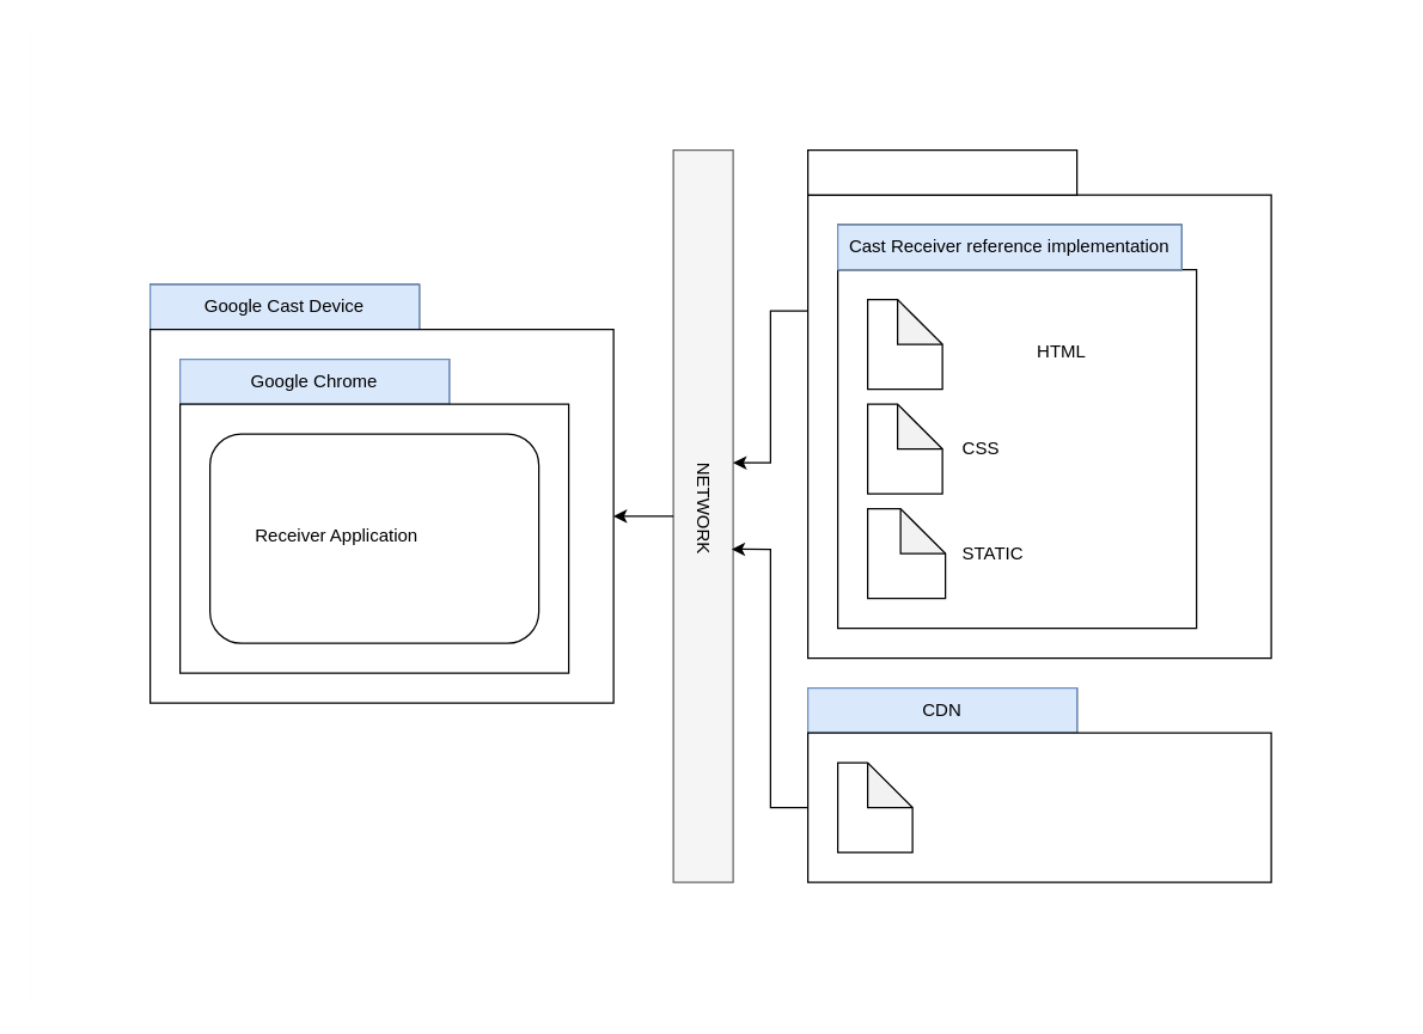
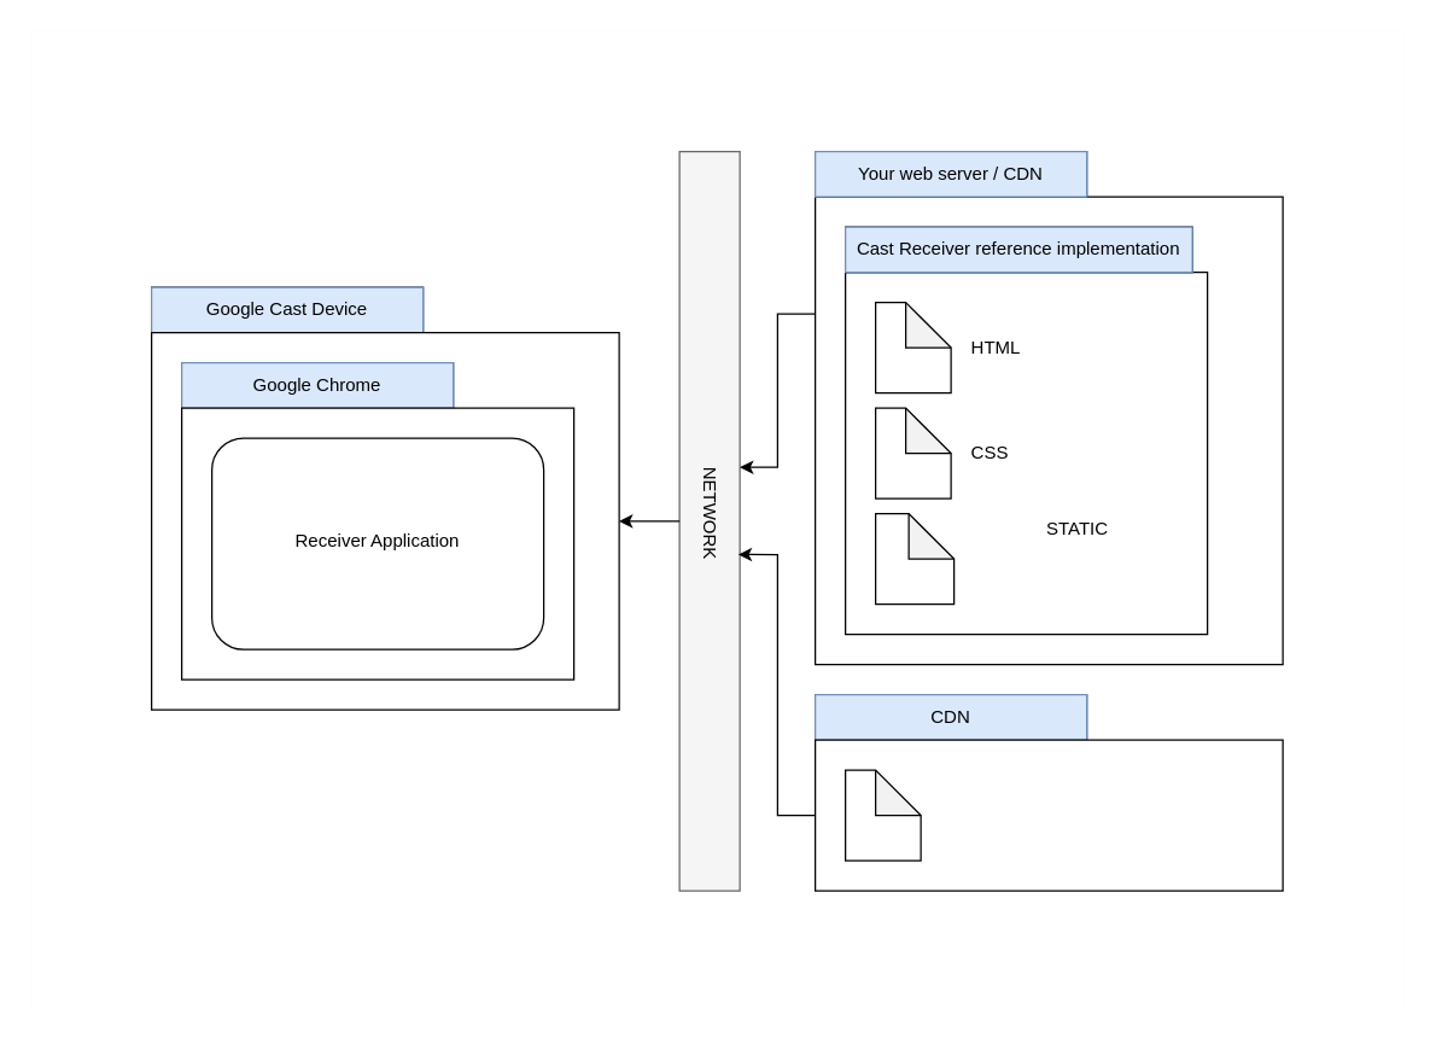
  <mxCell id="0" />
  <mxCell id="1" parent="0" />
  <mxCell id="2" value="" style="group;fillColor=#f5f5f5;strokeColor=none;fontColor=#333333;" vertex="1" connectable="0" parent="1"><mxGeometry width="910" height="650" as="geometry" x="20" y="20" /></mxCell>
  <mxCell id="3" value="" style="rounded=0;whiteSpace=wrap;html=1;strokeColor=none;" parent="2" vertex="1"><mxGeometry width="910" height="650" as="geometry" /></mxCell>
  <mxCell id="4" value="" style="whiteSpace=wrap;html=1;aspect=fixed;" parent="2" vertex="1"><mxGeometry x="520" y="110" width="310" height="310" as="geometry" /></mxCell>
  <mxCell id="5" value="" style="rounded=0;whiteSpace=wrap;html=1;" parent="2" vertex="1"><mxGeometry x="520" y="80" width="180" height="30" as="geometry" /></mxCell>
+ <mxCell id="6" value="Your web server / CDN" style="text;html=1;strokeColor=#6c8ebf;fillColor=#dae8fc;align=center;verticalAlign=middle;whiteSpace=wrap;rounded=0;" parent="2" vertex="1"><mxGeometry x="520" y="80" width="180" height="30" as="geometry" /></mxCell>
  <mxCell id="7" value="" style="rounded=0;whiteSpace=wrap;html=1;" parent="2" vertex="1"><mxGeometry x="520" y="440" width="180" height="30" as="geometry" /></mxCell>
  <mxCell id="8" value="CDN" style="text;html=1;strokeColor=#6c8ebf;fillColor=#dae8fc;align=center;verticalAlign=middle;whiteSpace=wrap;rounded=0;" parent="2" vertex="1"><mxGeometry x="520" y="440" width="180" height="30" as="geometry" /></mxCell>
  <mxCell id="9" value="" style="rounded=0;whiteSpace=wrap;html=1;" parent="2" vertex="1"><mxGeometry x="520" y="470" width="310" height="100" as="geometry" /></mxCell>
  <mxCell id="10" value="" style="rounded=0;whiteSpace=wrap;html=1;fillColor=#f5f5f5;fontColor=#333333;strokeColor=#666666;" parent="2" vertex="1"><mxGeometry x="430" y="80" width="40" height="490" as="geometry" /></mxCell>
  <mxCell id="11" value="" style="edgeStyle=orthogonalEdgeStyle;rounded=0;orthogonalLoop=1;jettySize=auto;html=1;entryX=1;entryY=0.427;entryDx=0;entryDy=0;entryPerimeter=0;exitX=0;exitY=0.25;exitDx=0;exitDy=0;endArrow=classic;endFill=1;startArrow=none;startFill=0;endSize=6;" parent="2" source="4" target="10" edge="1"><mxGeometry relative="1" as="geometry" /></mxCell>
  <mxCell id="12" value="" style="edgeStyle=orthogonalEdgeStyle;rounded=0;orthogonalLoop=1;jettySize=auto;html=1;entryX=0.975;entryY=0.545;entryDx=0;entryDy=0;entryPerimeter=0;endArrow=classic;endFill=1;" parent="2" source="9" target="10" edge="1"><mxGeometry relative="1" as="geometry" /></mxCell>
  <mxCell id="13" value="NETWORK" style="text;html=1;strokeColor=none;fillColor=none;align=center;verticalAlign=middle;whiteSpace=wrap;rounded=0;rotation=90;" parent="2" vertex="1"><mxGeometry x="420" y="305" width="60" height="30" as="geometry" /></mxCell>
  <mxCell id="14" value="" style="rounded=0;whiteSpace=wrap;html=1;" parent="2" vertex="1"><mxGeometry x="80" y="170" width="180" height="30" as="geometry" /></mxCell>
  <mxCell id="15" value="Google Cast Device" style="text;html=1;strokeColor=#6c8ebf;fillColor=#dae8fc;align=center;verticalAlign=middle;whiteSpace=wrap;rounded=0;" parent="2" vertex="1"><mxGeometry x="80" y="170" width="180" height="30" as="geometry" /></mxCell>
  <mxCell id="16" value="" style="edgeStyle=orthogonalEdgeStyle;rounded=0;orthogonalLoop=1;jettySize=auto;html=1;entryX=0;entryY=0.5;entryDx=0;entryDy=0;endArrow=none;endFill=0;startArrow=classic;startFill=1;" parent="2" source="17" target="10" edge="1"><mxGeometry relative="1" as="geometry" /></mxCell>
  <mxCell id="17" value="" style="rounded=0;whiteSpace=wrap;html=1;" parent="2" vertex="1"><mxGeometry x="80" y="200" width="310" height="250" as="geometry" /></mxCell>
  <mxCell id="18" value="" style="rounded=0;whiteSpace=wrap;html=1;" parent="2" vertex="1"><mxGeometry x="100" y="220" width="180" height="30" as="geometry" /></mxCell>
  <mxCell id="19" value="Google Chrome" style="text;html=1;strokeColor=#6c8ebf;fillColor=#dae8fc;align=center;verticalAlign=middle;whiteSpace=wrap;rounded=0;" parent="2" vertex="1"><mxGeometry x="100" y="220" width="180" height="30" as="geometry" /></mxCell>
  <mxCell id="20" value="" style="rounded=0;whiteSpace=wrap;html=1;" parent="2" vertex="1"><mxGeometry x="100" y="250" width="260" height="180" as="geometry" /></mxCell>
  <mxCell id="21" value="" style="rounded=1;whiteSpace=wrap;html=1;" parent="2" vertex="1"><mxGeometry x="120" y="270" width="220" height="140" as="geometry" /></mxCell>
- <mxCell id="22" value="Receiver Application" style="text;html=1;strokeColor=none;fillColor=none;align=center;verticalAlign=middle;whiteSpace=wrap;rounded=0;" parent="2" vertex="1"><mxGeometry x="145" y="320" width="120" height="35" as="geometry" /></mxCell>
+ <mxCell id="22" value="Receiver Application" style="text;html=1;strokeColor=none;fillColor=none;align=center;verticalAlign=middle;whiteSpace=wrap;rounded=0;" parent="2" vertex="1"><mxGeometry x="170" y="320" width="120" height="35" as="geometry" /></mxCell>
  <mxCell id="23" value="" style="group" parent="2" vertex="1" connectable="0"><mxGeometry x="540" y="130" width="240" height="440" as="geometry" /></mxCell>
  <mxCell id="24" value="" style="whiteSpace=wrap;html=1;aspect=fixed;" parent="23" vertex="1"><mxGeometry y="30" width="240" height="240" as="geometry" /></mxCell>
  <mxCell id="25" value="" style="shape=note;whiteSpace=wrap;html=1;backgroundOutline=1;darkOpacity=0.05;" parent="23" vertex="1"><mxGeometry x="20" y="50" width="50" height="60" as="geometry" /></mxCell>
- <mxCell id="26" value="HTML" style="text;html=1;strokeColor=none;fillColor=none;align=center;verticalAlign=middle;whiteSpace=wrap;rounded=0;" parent="23" vertex="1"><mxGeometry x="120" y="70" width="60" height="30" as="geometry" /></mxCell>
+ <mxCell id="26" value="HTML" style="text;html=1;strokeColor=none;fillColor=none;align=center;verticalAlign=middle;whiteSpace=wrap;rounded=0;" parent="23" vertex="1"><mxGeometry x="70" y="65" width="60" height="30" as="geometry" /></mxCell>
  <mxCell id="27" value="" style="shape=note;whiteSpace=wrap;html=1;backgroundOutline=1;darkOpacity=0.05;" parent="23" vertex="1"><mxGeometry x="20" y="190" width="52" height="60" as="geometry" /></mxCell>
  <mxCell id="28" value="CSS" style="text;html=1;strokeColor=none;fillColor=none;align=center;verticalAlign=middle;whiteSpace=wrap;rounded=0;" parent="23" vertex="1"><mxGeometry x="66" y="135" width="60" height="30" as="geometry" /></mxCell>
- <mxCell id="29" value="STATIC" style="text;html=1;strokeColor=none;fillColor=none;align=center;verticalAlign=middle;whiteSpace=wrap;rounded=0;" parent="23" vertex="1"><mxGeometry x="74" y="205" width="60" height="30" as="geometry" /></mxCell>
+ <mxCell id="29" value="STATIC" style="text;html=1;strokeColor=none;fillColor=none;align=center;verticalAlign=middle;whiteSpace=wrap;rounded=0;" parent="23" vertex="1"><mxGeometry x="124" y="185" width="60" height="30" as="geometry" /></mxCell>
  <mxCell id="30" value="" style="shape=note;whiteSpace=wrap;html=1;backgroundOutline=1;darkOpacity=0.05;" parent="23" vertex="1"><mxGeometry x="20" y="120" width="50" height="60" as="geometry" /></mxCell>
  <mxCell id="31" value="" style="group" parent="23" vertex="1" connectable="0"><mxGeometry width="230" height="30" as="geometry" /></mxCell>
  <mxCell id="32" value="" style="rounded=0;whiteSpace=wrap;html=1;" parent="31" vertex="1"><mxGeometry width="230" height="30" as="geometry" /></mxCell>
  <mxCell id="33" value="Cast Receiver reference implementation" style="text;html=1;strokeColor=#6c8ebf;fillColor=#dae8fc;align=center;verticalAlign=middle;whiteSpace=wrap;rounded=0;" parent="31" vertex="1"><mxGeometry width="230" height="30" as="geometry" /></mxCell>
  <mxCell id="34" value="" style="group;align=left;" parent="2" vertex="1" connectable="0"><mxGeometry x="540" y="490" width="240" height="60" as="geometry" /></mxCell>
  <mxCell id="35" value="" style="shape=note;whiteSpace=wrap;html=1;backgroundOutline=1;darkOpacity=0.05;" parent="34" vertex="1"><mxGeometry width="50" height="60" as="geometry" /></mxCell>
